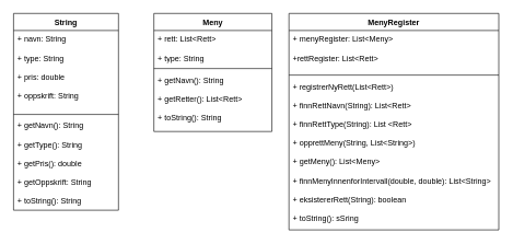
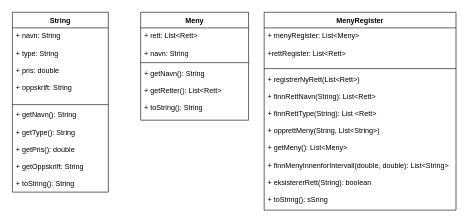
  <mxCell id="0" />
  <mxCell id="1" parent="0" />
  <mxCell id="2" value="Meny" style="swimlane;fontStyle=1;align=center;verticalAlign=top;childLayout=stackLayout;horizontal=1;startSize=26;horizontalStack=0;resizeParent=1;resizeParentMax=0;resizeLast=0;collapsible=1;marginBottom=0;whiteSpace=wrap;html=1;" vertex="1" parent="1"><mxGeometry x="234" y="20" width="180" height="180" as="geometry" /></mxCell>
- <mxCell id="3" value="+ rett: List&amp;lt;Rett&amp;gt;&lt;br&gt;&lt;br&gt;+ type: String" style="text;strokeColor=none;fillColor=none;align=left;verticalAlign=top;spacingLeft=4;spacingRight=4;overflow=hidden;rotatable=0;points=[[0,0.5],[1,0.5]];portConstraint=eastwest;whiteSpace=wrap;html=1;" vertex="1" parent="2"><mxGeometry y="26" width="180" height="54" as="geometry" /></mxCell>
+ <mxCell id="3" value="+ rett: List&amp;lt;Rett&amp;gt;&lt;br&gt;&lt;br&gt;+ navn: String" style="text;strokeColor=none;fillColor=none;align=left;verticalAlign=top;spacingLeft=4;spacingRight=4;overflow=hidden;rotatable=0;points=[[0,0.5],[1,0.5]];portConstraint=eastwest;whiteSpace=wrap;html=1;" vertex="1" parent="2"><mxGeometry y="26" width="180" height="54" as="geometry" /></mxCell>
  <mxCell id="4" value="" style="line;strokeWidth=1;fillColor=none;align=left;verticalAlign=middle;spacingTop=-1;spacingLeft=3;spacingRight=3;rotatable=0;labelPosition=right;points=[];portConstraint=eastwest;strokeColor=inherit;" vertex="1" parent="2"><mxGeometry y="80" width="180" height="8" as="geometry" /></mxCell>
  <mxCell id="5" value="+ getNavn(): String&lt;br&gt;&lt;br&gt;+ getRetter(): List&amp;lt;Rett&amp;gt;&lt;br&gt;&lt;br&gt;+ toString(): String" style="text;strokeColor=none;fillColor=none;align=left;verticalAlign=top;spacingLeft=4;spacingRight=4;overflow=hidden;rotatable=0;points=[[0,0.5],[1,0.5]];portConstraint=eastwest;whiteSpace=wrap;html=1;" vertex="1" parent="2"><mxGeometry y="88" width="180" height="92" as="geometry" /></mxCell>
  <mxCell id="6" value="String" style="swimlane;fontStyle=1;align=center;verticalAlign=top;childLayout=stackLayout;horizontal=1;startSize=26;horizontalStack=0;resizeParent=1;resizeParentMax=0;resizeLast=0;collapsible=1;marginBottom=0;whiteSpace=wrap;html=1;" vertex="1" parent="1"><mxGeometry x="20" y="20" width="160" height="300" as="geometry" /></mxCell>
  <mxCell id="7" value="+ navn: String&lt;br&gt;&lt;br&gt;+ type: String&lt;br&gt;&lt;br&gt;+ pris: double&lt;br&gt;&lt;br&gt;+ oppskrift: String" style="text;strokeColor=none;fillColor=none;align=left;verticalAlign=top;spacingLeft=4;spacingRight=4;overflow=hidden;rotatable=0;points=[[0,0.5],[1,0.5]];portConstraint=eastwest;whiteSpace=wrap;html=1;" vertex="1" parent="6"><mxGeometry y="26" width="160" height="124" as="geometry" /></mxCell>
  <mxCell id="8" value="" style="line;strokeWidth=1;fillColor=none;align=left;verticalAlign=middle;spacingTop=-1;spacingLeft=3;spacingRight=3;rotatable=0;labelPosition=right;points=[];portConstraint=eastwest;strokeColor=inherit;" vertex="1" parent="6"><mxGeometry y="150" width="160" height="8" as="geometry" /></mxCell>
  <mxCell id="9" value="+ getNavn(): String&lt;br&gt;&lt;br&gt;+ getType(): String&lt;br&gt;&lt;br&gt;+ getPris(): double&lt;br&gt;&lt;br&gt;+ getOppskrift: String&lt;br&gt;&lt;br&gt;+ toString(): String" style="text;strokeColor=none;fillColor=none;align=left;verticalAlign=top;spacingLeft=4;spacingRight=4;overflow=hidden;rotatable=0;points=[[0,0.5],[1,0.5]];portConstraint=eastwest;whiteSpace=wrap;html=1;" vertex="1" parent="6"><mxGeometry y="158" width="160" height="142" as="geometry" /></mxCell>
  <mxCell id="10" value="MenyRegister" style="swimlane;fontStyle=1;align=center;verticalAlign=top;childLayout=stackLayout;horizontal=1;startSize=26;horizontalStack=0;resizeParent=1;resizeParentMax=0;resizeLast=0;collapsible=1;marginBottom=0;whiteSpace=wrap;html=1;" vertex="1" parent="1"><mxGeometry x="440" y="20" width="320" height="330" as="geometry" /></mxCell>
  <mxCell id="11" value="+ menyRegister: List&amp;lt;Meny&amp;gt;&lt;br&gt;&lt;br&gt;+rettRegister: List&amp;lt;Rett&amp;gt;" style="text;strokeColor=none;fillColor=none;align=left;verticalAlign=top;spacingLeft=4;spacingRight=4;overflow=hidden;rotatable=0;points=[[0,0.5],[1,0.5]];portConstraint=eastwest;whiteSpace=wrap;html=1;" vertex="1" parent="10"><mxGeometry y="26" width="320" height="64" as="geometry" /></mxCell>
  <mxCell id="12" value="" style="line;strokeWidth=1;fillColor=none;align=left;verticalAlign=middle;spacingTop=-1;spacingLeft=3;spacingRight=3;rotatable=0;labelPosition=right;points=[];portConstraint=eastwest;strokeColor=inherit;" vertex="1" parent="10"><mxGeometry y="90" width="320" height="8" as="geometry" /></mxCell>
  <mxCell id="13" value="+ registrerNyRett(List&amp;lt;Rett&amp;gt;)&lt;br&gt;&lt;br&gt;+ finnRettNavn(String): List&amp;lt;Rett&amp;gt;&lt;br&gt;&lt;br&gt;+ finnRettType(String): List &amp;lt;Rett&amp;gt;&lt;br&gt;&lt;br&gt;+ opprettMeny(String, List&amp;lt;String&amp;gt;)&lt;br&gt;&lt;br&gt;+ getMeny(): List&amp;lt;Meny&amp;gt;&lt;br&gt;&lt;br&gt;+ finnMenyInnenforIntervall(double, double): List&amp;lt;String&amp;gt;&lt;br&gt;&lt;br&gt;+ eksistererRett(String): boolean&lt;br&gt;&lt;br&gt;+ toString(): sSring" style="text;strokeColor=none;fillColor=none;align=left;verticalAlign=top;spacingLeft=4;spacingRight=4;overflow=hidden;rotatable=0;points=[[0,0.5],[1,0.5]];portConstraint=eastwest;whiteSpace=wrap;html=1;" vertex="1" parent="10"><mxGeometry y="98" width="320" height="232" as="geometry" /></mxCell>
